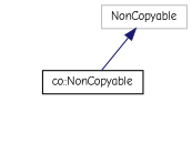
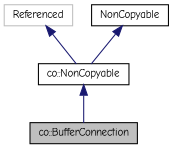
  digraph {
    fontname="Comic Neue"
    node [color=black fillcolor=white fontname="Comic Neue" fontsize=10 shape=record style=filled]
    edge [color=midnightblue dir=back fontname="Comic Neue" fontsize=10 labelfontname=Sans labelfontsize=10 style=solid]
+   n1 [fillcolor=grey75 fontcolor=black height=0.2 label="co::BufferConnection" width=0.4]
    n2 [height=0.2 label="co::NonCopyable" width=0.4]
-   n4 [color=grey75 height=0.2 label=NonCopyable width=0.4]
+   n3 [color=grey75 height=0.2 label=Referenced width=0.4]
+   n4 [height=0.2 label=NonCopyable width=0.4]
+   n2 -> n1
+   n3 -> n2
    n4 -> n2
  }
